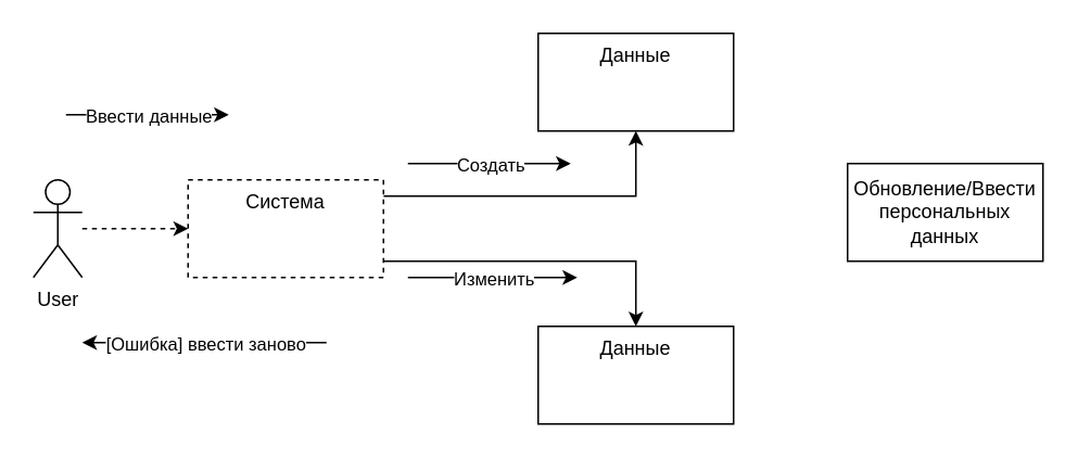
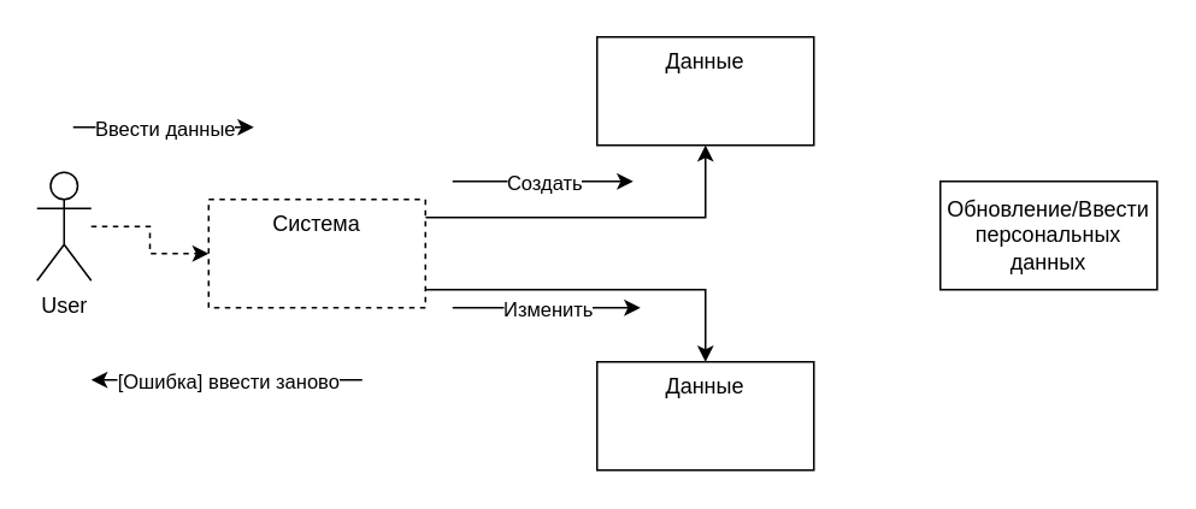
  <mxCell id="0" />
  <mxCell id="1" parent="0" />
  <mxCell id="2" value="" style="edgeStyle=orthogonalEdgeStyle;rounded=0;orthogonalLoop=1;jettySize=auto;html=1;dashed=1;" edge="1" parent="1" source="3" target="6"><mxGeometry relative="1" as="geometry" /></mxCell>
- <mxCell id="3" value="User" style="shape=umlActor;verticalLabelPosition=bottom;verticalAlign=top;html=1;outlineConnect=0;" vertex="1" parent="1"><mxGeometry x="20" y="110" width="30" height="60" as="geometry" /></mxCell>
+ <mxCell id="3" value="User" style="shape=umlActor;verticalLabelPosition=bottom;verticalAlign=top;html=1;outlineConnect=0;" vertex="1" parent="1"><mxGeometry x="20" y="95" width="30" height="60" as="geometry" /></mxCell>
  <mxCell id="4" value="" style="edgeStyle=orthogonalEdgeStyle;rounded=0;orthogonalLoop=1;jettySize=auto;html=1;" edge="1" parent="1" source="6" target="7"><mxGeometry relative="1" as="geometry"><Array as="points"><mxPoint x="390" y="120" /></Array></mxGeometry></mxCell>
  <mxCell id="5" value="" style="edgeStyle=orthogonalEdgeStyle;rounded=0;orthogonalLoop=1;jettySize=auto;html=1;" edge="1" parent="1" source="6" target="8"><mxGeometry relative="1" as="geometry"><Array as="points"><mxPoint x="390" y="160" /></Array></mxGeometry></mxCell>
  <mxCell id="6" value="Система" style="whiteSpace=wrap;html=1;verticalAlign=top;align=center;dashed=1;" vertex="1" parent="1"><mxGeometry x="115" y="110" width="120" height="60" as="geometry" /></mxCell>
  <mxCell id="7" value="Данные" style="whiteSpace=wrap;html=1;verticalAlign=top;" vertex="1" parent="1"><mxGeometry x="330" y="20" width="120" height="60" as="geometry" /></mxCell>
  <mxCell id="8" value="Данные" style="whiteSpace=wrap;html=1;verticalAlign=top;" vertex="1" parent="1"><mxGeometry x="330" y="200" width="120" height="60" as="geometry" /></mxCell>
  <mxCell id="9" value="" style="endArrow=classic;html=1;rounded=0;" edge="1" parent="1"><mxGeometry relative="1" as="geometry"><mxPoint x="40" y="70" as="sourcePoint" /><mxPoint x="140" y="70" as="targetPoint" /><Array as="points"><mxPoint x="80" y="70" /></Array></mxGeometry></mxCell>
  <mxCell id="10" value="Ввести данные" style="edgeLabel;resizable=0;html=1;align=center;verticalAlign=middle;" connectable="0" vertex="1" parent="9"><mxGeometry relative="1" as="geometry" /></mxCell>
  <mxCell id="11" value="" style="endArrow=classic;html=1;rounded=0;" edge="1" parent="1"><mxGeometry relative="1" as="geometry"><mxPoint x="250" y="100" as="sourcePoint" /><mxPoint x="350" y="100" as="targetPoint" /></mxGeometry></mxCell>
  <mxCell id="12" value="Создать" style="edgeLabel;resizable=0;html=1;align=center;verticalAlign=middle;" connectable="0" vertex="1" parent="11"><mxGeometry relative="1" as="geometry" /></mxCell>
  <mxCell id="13" value="" style="endArrow=classic;html=1;rounded=0;" edge="1" parent="1"><mxGeometry relative="1" as="geometry"><mxPoint x="200" y="210" as="sourcePoint" /><mxPoint x="50" y="210" as="targetPoint" /></mxGeometry></mxCell>
  <mxCell id="14" value="[Ошибка] ввести заново" style="edgeLabel;resizable=0;html=1;align=center;verticalAlign=middle;" connectable="0" vertex="1" parent="13"><mxGeometry relative="1" as="geometry" /></mxCell>
  <mxCell id="15" value="" style="endArrow=classic;html=1;rounded=0;" edge="1" parent="1"><mxGeometry relative="1" as="geometry"><mxPoint x="250" y="170" as="sourcePoint" /><mxPoint x="354" y="170" as="targetPoint" /></mxGeometry></mxCell>
  <mxCell id="16" value="Изменить" style="edgeLabel;resizable=0;html=1;align=center;verticalAlign=middle;" connectable="0" vertex="1" parent="15"><mxGeometry relative="1" as="geometry" /></mxCell>
  <mxCell id="17" value="Обновление/Ввести персональных данных" style="rounded=0;whiteSpace=wrap;html=1;" vertex="1" parent="1"><mxGeometry x="520" y="100" width="120" height="60" as="geometry" /></mxCell>
